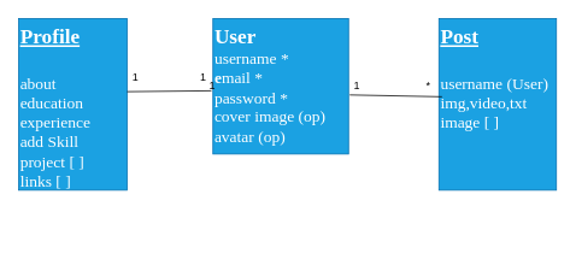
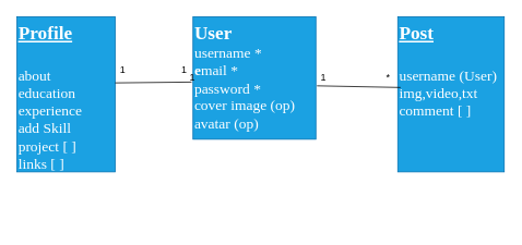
  <mxCell id="0" />
  <mxCell id="1" parent="0" />
  <mxCell id="2" value="User&lt;div style=&quot;font-size: 18px;&quot;&gt;&lt;span style=&quot;font-weight: normal;&quot;&gt;username *&lt;/span&gt;&lt;/div&gt;&lt;div style=&quot;font-size: 18px;&quot;&gt;e&lt;span style=&quot;font-weight: normal;&quot;&gt;mail *&lt;/span&gt;&lt;/div&gt;&lt;div style=&quot;font-size: 18px;&quot;&gt;&lt;span style=&quot;font-weight: normal;&quot;&gt;password *&lt;/span&gt;&lt;/div&gt;&lt;div style=&quot;font-size: 18px;&quot;&gt;&lt;span style=&quot;font-weight: 400;&quot;&gt;cover image (op)&lt;/span&gt;&lt;/div&gt;&lt;div style=&quot;font-size: 18px;&quot;&gt;&lt;span style=&quot;font-weight: 400;&quot;&gt;avatar (op)&lt;/span&gt;&lt;/div&gt;&lt;div style=&quot;font-size: 18px;&quot;&gt;&lt;span style=&quot;font-weight: 400;&quot;&gt;&lt;br&gt;&lt;/span&gt;&lt;/div&gt;" style="whiteSpace=wrap;html=1;aspect=fixed;fillColor=#1ba1e2;strokeColor=#006EAF;fontColor=#ffffff;fontStyle=1;align=left;verticalAlign=top;fontSize=23;movable=1;resizable=1;rotatable=1;deletable=1;editable=1;locked=0;connectable=1;textShadow=0;labelBackgroundColor=none;labelBorderColor=none;fontFamily=Times New Roman;" vertex="1" parent="1"><mxGeometry x="235" y="20" width="150" height="150" as="geometry" /></mxCell>
  <mxCell id="3" value="&lt;u&gt;Profile&lt;/u&gt;&lt;div&gt;&lt;u&gt;&lt;br&gt;&lt;/u&gt;&lt;/div&gt;&lt;div style=&quot;font-size: 18px;&quot;&gt;&lt;span style=&quot;font-weight: normal;&quot;&gt;about&lt;/span&gt;&lt;/div&gt;&lt;div style=&quot;font-size: 18px;&quot;&gt;&lt;span style=&quot;font-weight: normal;&quot;&gt;education&lt;/span&gt;&lt;/div&gt;&lt;div style=&quot;font-size: 18px;&quot;&gt;&lt;span style=&quot;font-weight: 400;&quot;&gt;experience&lt;br&gt;&lt;/span&gt;&lt;div style=&quot;font-size: 18px;&quot;&gt;&lt;span style=&quot;font-weight: 400;&quot;&gt;add Skill&lt;/span&gt;&lt;/div&gt;&lt;div style=&quot;font-size: 18px;&quot;&gt;&lt;span style=&quot;font-weight: 400;&quot;&gt;project [ ]&lt;/span&gt;&lt;/div&gt;&lt;div style=&quot;font-size: 18px;&quot;&gt;&lt;span style=&quot;font-weight: 400;&quot;&gt;links [ ]&lt;/span&gt;&lt;/div&gt;&lt;div style=&quot;font-size: 18px;&quot;&gt;&lt;br&gt;&lt;/div&gt;&lt;div style=&quot;font-size: 18px;&quot;&gt;&lt;span style=&quot;font-weight: 400;&quot;&gt;&lt;br&gt;&lt;/span&gt;&lt;/div&gt;&lt;div style=&quot;font-size: 18px;&quot;&gt;&lt;span style=&quot;font-weight: 400;&quot;&gt;&lt;br&gt;&lt;/span&gt;&lt;/div&gt;&lt;div style=&quot;font-size: 18px;&quot;&gt;&lt;span style=&quot;font-weight: 400;&quot;&gt;&lt;br&gt;&lt;/span&gt;&lt;/div&gt;&lt;/div&gt;" style="whiteSpace=wrap;html=1;fontSize=23;fontFamily=Times New Roman;align=left;verticalAlign=top;fillColor=#1ba1e2;strokeColor=#006EAF;fontColor=#ffffff;fontStyle=1;resizable=1;labelBackgroundColor=none;labelBorderColor=none;" vertex="1" parent="1"><mxGeometry x="20" y="20" width="120" height="190" as="geometry" /></mxCell>
  <mxCell id="4" value="" style="endArrow=none;html=1;rounded=0;entryX=0;entryY=0.5;entryDx=0;entryDy=0;exitX=1.014;exitY=0.4;exitDx=0;exitDy=0;exitPerimeter=0;" edge="1" parent="1"><mxGeometry width="50" height="50" relative="1" as="geometry"><mxPoint x="140" y="101" as="sourcePoint" /><mxPoint x="233.32" y="100" as="targetPoint" /></mxGeometry></mxCell>
  <mxCell id="5" value="1" style="text;strokeColor=none;fillColor=none;align=left;verticalAlign=middle;spacingLeft=4;spacingRight=4;overflow=hidden;points=[[0,0.5],[1,0.5]];portConstraint=eastwest;rotatable=0;whiteSpace=wrap;html=1;" vertex="1" parent="1"><mxGeometry x="215" y="70" width="80" height="30" as="geometry" /></mxCell>
  <mxCell id="6" value="1" style="text;strokeColor=none;fillColor=none;align=left;verticalAlign=middle;spacingLeft=4;spacingRight=4;overflow=hidden;points=[[0,0.5],[1,0.5]];portConstraint=eastwest;rotatable=0;whiteSpace=wrap;html=1;" vertex="1" parent="1"><mxGeometry x="140" y="70" width="20" height="30" as="geometry" /></mxCell>
- <mxCell id="7" value="&lt;u&gt;Post&lt;/u&gt;&lt;br&gt;&lt;div&gt;&lt;u&gt;&lt;br&gt;&lt;/u&gt;&lt;/div&gt;&lt;div style=&quot;font-size: 18px;&quot;&gt;&lt;span style=&quot;font-weight: 400;&quot;&gt;username (User)&lt;/span&gt;&lt;/div&gt;&lt;div style=&quot;font-size: 18px;&quot;&gt;&lt;span style=&quot;font-weight: 400;&quot;&gt;img,video,txt&lt;/span&gt;&lt;/div&gt;&lt;div style=&quot;font-size: 18px;&quot;&gt;&lt;span style=&quot;font-weight: 400;&quot;&gt;image [ ]&lt;/span&gt;&lt;/div&gt;&lt;div style=&quot;font-size: 18px;&quot;&gt;&lt;div style=&quot;font-size: 18px;&quot;&gt;&lt;span style=&quot;font-weight: 400;&quot;&gt;&lt;br&gt;&lt;/span&gt;&lt;/div&gt;&lt;div style=&quot;font-size: 18px;&quot;&gt;&lt;span style=&quot;font-weight: 400;&quot;&gt;&lt;br&gt;&lt;/span&gt;&lt;/div&gt;&lt;div style=&quot;font-size: 18px;&quot;&gt;&lt;span style=&quot;font-weight: 400;&quot;&gt;&lt;br&gt;&lt;/span&gt;&lt;/div&gt;&lt;/div&gt;" style="whiteSpace=wrap;html=1;fontSize=23;fontFamily=Times New Roman;align=left;verticalAlign=top;fillColor=#1ba1e2;strokeColor=#006EAF;fontColor=#ffffff;fontStyle=1;resizable=1;labelBackgroundColor=none;labelBorderColor=none;" vertex="1" parent="1"><mxGeometry x="485" y="20" width="130" height="190" as="geometry" /></mxCell>
+ <mxCell id="7" value="&lt;u&gt;Post&lt;/u&gt;&lt;br&gt;&lt;div&gt;&lt;u&gt;&lt;br&gt;&lt;/u&gt;&lt;/div&gt;&lt;div style=&quot;font-size: 18px;&quot;&gt;&lt;span style=&quot;font-weight: 400;&quot;&gt;username (User)&lt;/span&gt;&lt;/div&gt;&lt;div style=&quot;font-size: 18px;&quot;&gt;&lt;span style=&quot;font-weight: 400;&quot;&gt;img,video,txt&lt;/span&gt;&lt;/div&gt;&lt;div style=&quot;font-size: 18px;&quot;&gt;&lt;span style=&quot;font-weight: 400;&quot;&gt;comment [ ]&lt;/span&gt;&lt;/div&gt;&lt;div style=&quot;font-size: 18px;&quot;&gt;&lt;div style=&quot;font-size: 18px;&quot;&gt;&lt;span style=&quot;font-weight: 400;&quot;&gt;&lt;br&gt;&lt;/span&gt;&lt;/div&gt;&lt;div style=&quot;font-size: 18px;&quot;&gt;&lt;span style=&quot;font-weight: 400;&quot;&gt;&lt;br&gt;&lt;/span&gt;&lt;/div&gt;&lt;div style=&quot;font-size: 18px;&quot;&gt;&lt;span style=&quot;font-weight: 400;&quot;&gt;&lt;br&gt;&lt;/span&gt;&lt;/div&gt;&lt;/div&gt;" style="whiteSpace=wrap;html=1;fontSize=23;fontFamily=Times New Roman;align=left;verticalAlign=top;fillColor=#1ba1e2;strokeColor=#006EAF;fontColor=#ffffff;fontStyle=1;resizable=1;labelBackgroundColor=none;labelBorderColor=none;" vertex="1" parent="1"><mxGeometry x="485" y="20" width="130" height="190" as="geometry" /></mxCell>
  <mxCell id="8" value="" style="endArrow=none;html=1;rounded=0;entryX=0.026;entryY=0.456;entryDx=0;entryDy=0;entryPerimeter=0;exitX=1.009;exitY=0.564;exitDx=0;exitDy=0;exitPerimeter=0;" edge="1" parent="1" source="2" target="7"><mxGeometry width="50" height="50" relative="1" as="geometry"><mxPoint x="295" y="240" as="sourcePoint" /><mxPoint x="345" y="190" as="targetPoint" /></mxGeometry></mxCell>
  <mxCell id="9" value="1" style="text;strokeColor=none;fillColor=none;align=left;verticalAlign=middle;spacingLeft=4;spacingRight=4;overflow=hidden;points=[[0,0.5],[1,0.5]];portConstraint=eastwest;rotatable=0;whiteSpace=wrap;html=1;" vertex="1" parent="1"><mxGeometry x="385" y="80" width="20" height="30" as="geometry" /></mxCell>
  <mxCell id="10" value="1" style="text;strokeColor=none;fillColor=none;align=left;verticalAlign=middle;spacingLeft=4;spacingRight=4;overflow=hidden;points=[[0,0.5],[1,0.5]];portConstraint=eastwest;rotatable=0;whiteSpace=wrap;html=1;" vertex="1" parent="1"><mxGeometry x="225" y="80" width="80" height="30" as="geometry" /></mxCell>
  <mxCell id="11" value="*" style="text;strokeColor=none;fillColor=none;align=left;verticalAlign=middle;spacingLeft=4;spacingRight=4;overflow=hidden;points=[[0,0.5],[1,0.5]];portConstraint=eastwest;rotatable=0;whiteSpace=wrap;html=1;" vertex="1" parent="1"><mxGeometry x="465" y="80" width="20" height="30" as="geometry" /></mxCell>
